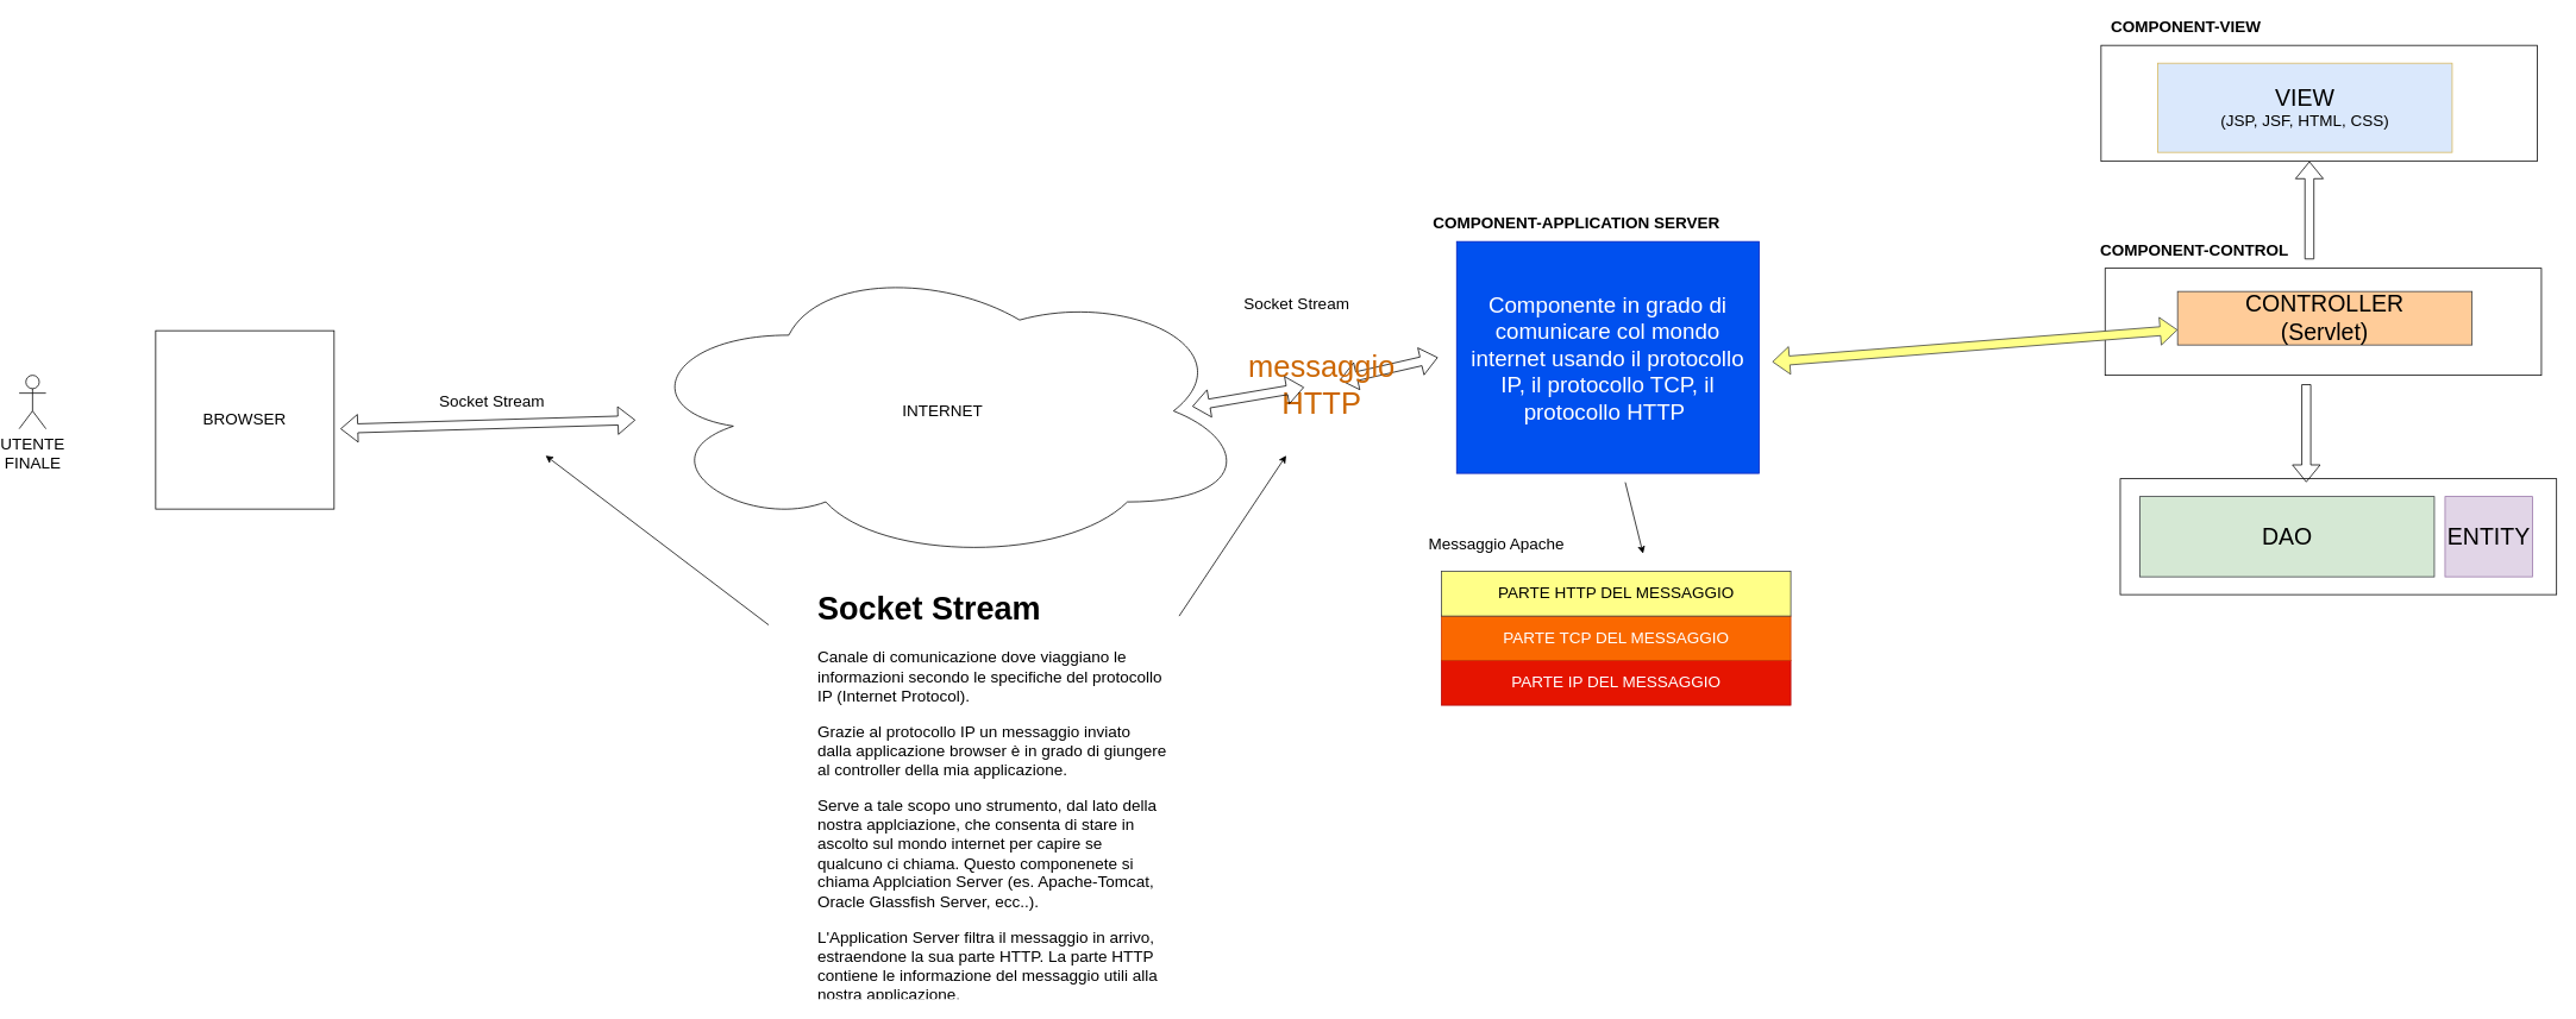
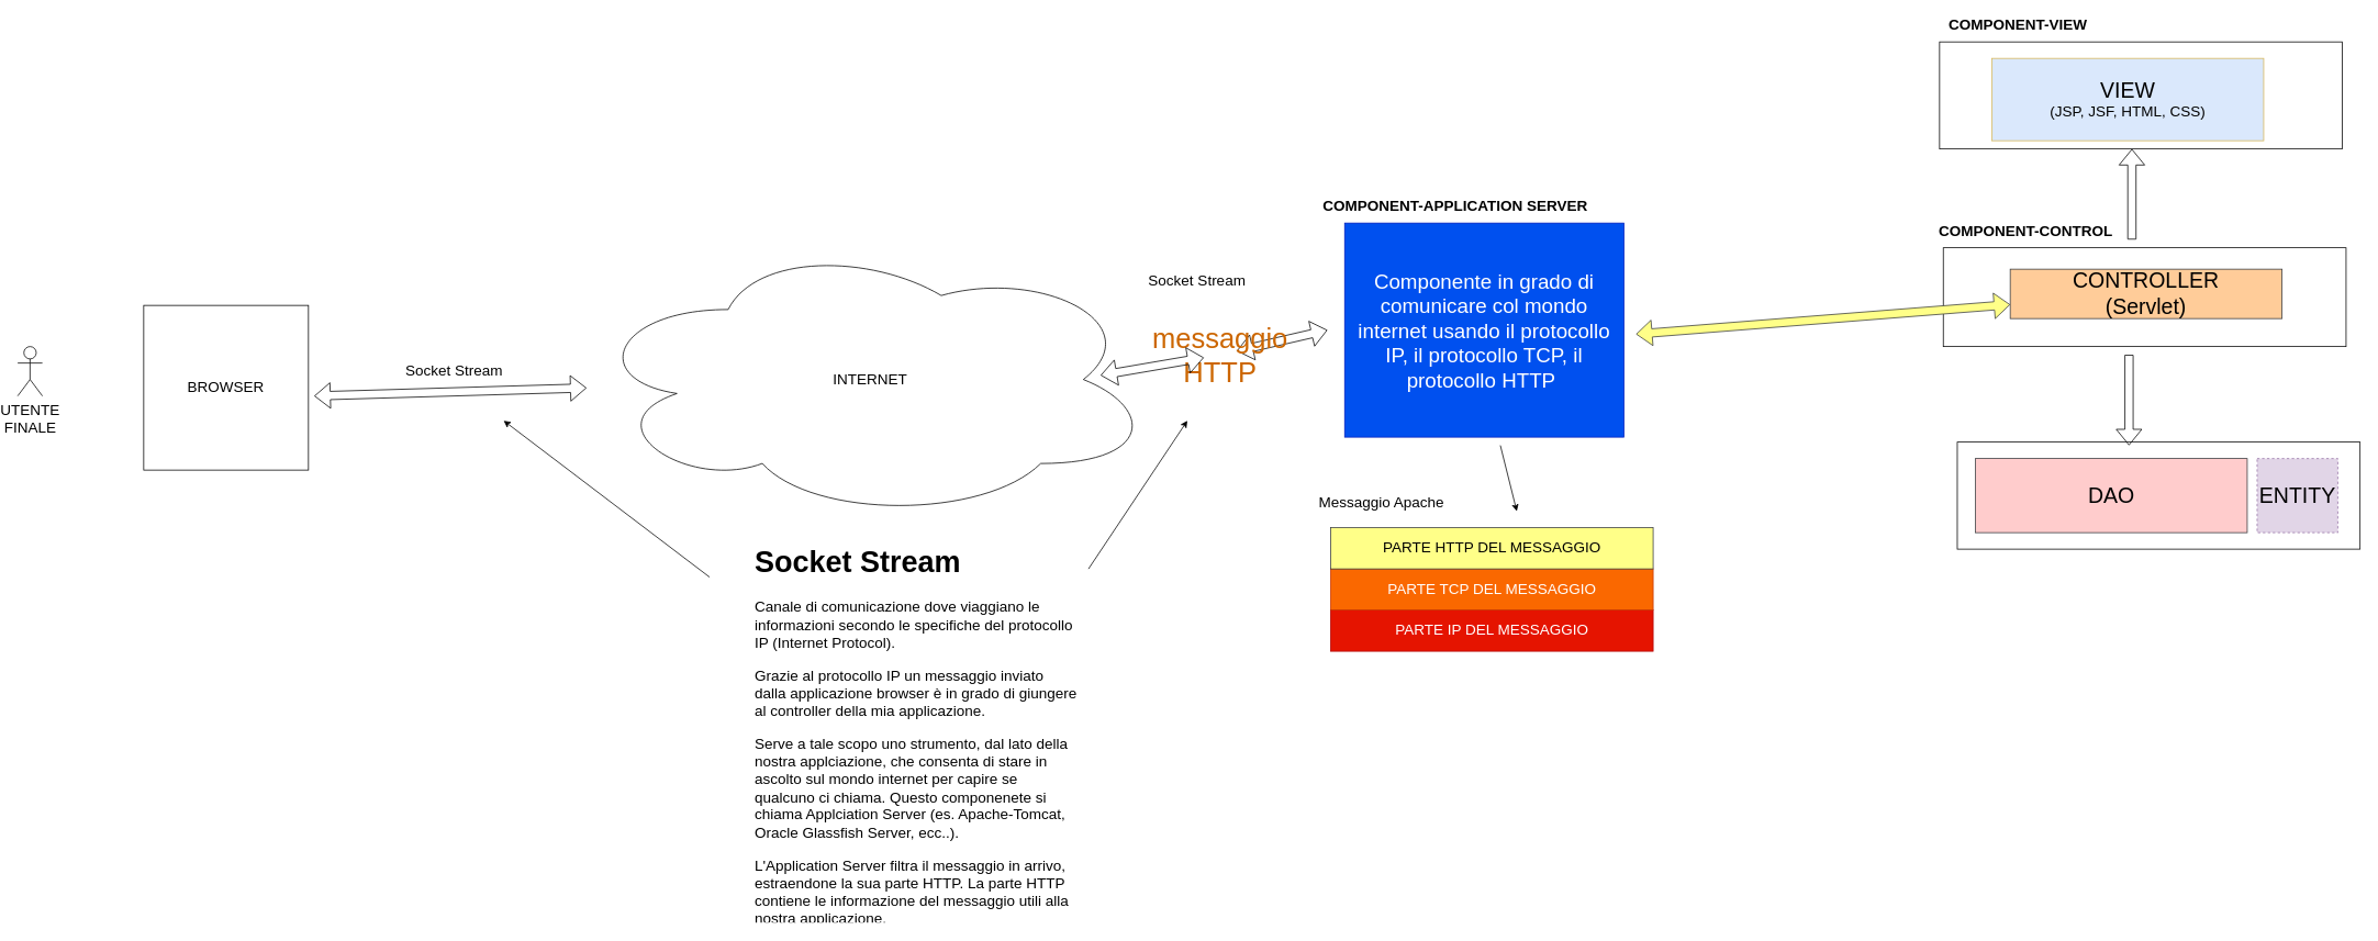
  <mxCell id="0" />
  <mxCell id="1" parent="0" />
  <mxCell id="2" value="INTERNET" style="ellipse;shape=cloud;whiteSpace=wrap;html=1;fontSize=18;" vertex="1" parent="1"><mxGeometry x="710" y="290" width="690" height="340" as="geometry" /></mxCell>
  <mxCell id="3" value="BROWSER" style="whiteSpace=wrap;html=1;aspect=fixed;fontSize=18;" vertex="1" parent="1"><mxGeometry x="173" y="370" width="200" height="200" as="geometry" /></mxCell>
  <mxCell id="4" value="UTENTE &lt;br&gt;FINALE" style="shape=umlActor;verticalLabelPosition=bottom;verticalAlign=top;html=1;outlineConnect=0;fontSize=18;" vertex="1" parent="1"><mxGeometry x="20" y="420" width="30" height="60" as="geometry" /></mxCell>
  <mxCell id="5" value="" style="shape=flexArrow;endArrow=classic;startArrow=classic;html=1;fontSize=18;" edge="1" parent="1" target="2"><mxGeometry width="50" height="50" relative="1" as="geometry"><mxPoint x="380" y="480" as="sourcePoint" /><mxPoint x="460" y="570" as="targetPoint" /></mxGeometry></mxCell>
  <mxCell id="6" value="" style="shape=flexArrow;endArrow=classic;startArrow=classic;html=1;fontSize=18;" edge="1" parent="1" source="19"><mxGeometry width="50" height="50" relative="1" as="geometry"><mxPoint x="1334.69" y="454.9" as="sourcePoint" /><mxPoint x="1610" y="400" as="targetPoint" /></mxGeometry></mxCell>
  <mxCell id="7" value="Socket Stream" style="text;html=1;strokeColor=none;fillColor=none;align=center;verticalAlign=middle;whiteSpace=wrap;rounded=0;fontSize=18;" vertex="1" parent="1"><mxGeometry x="440" y="440" width="220" height="20" as="geometry" /></mxCell>
  <mxCell id="8" value="Socket Stream" style="text;html=1;strokeColor=none;fillColor=none;align=center;verticalAlign=middle;whiteSpace=wrap;rounded=0;fontSize=18;" vertex="1" parent="1"><mxGeometry x="1341.75" y="330" width="220" height="20" as="geometry" /></mxCell>
  <mxCell id="9" value="&lt;h1&gt;Socket Stream&lt;/h1&gt;&lt;p&gt;Canale di comunicazione dove viaggiano le informazioni secondo le specifiche del protocollo IP (Internet Protocol).&lt;/p&gt;&lt;p&gt;Grazie al protocollo IP un messaggio inviato dalla applicazione browser è in grado di giungere al controller della mia applicazione.&lt;/p&gt;&lt;p&gt;Serve a tale scopo uno strumento, dal lato della nostra applciazione, che consenta di stare in ascolto sul mondo internet per capire se qualcuno ci chiama. Questo componenete si chiama Applciation Server (es. Apache-Tomcat, Oracle Glassfish Server, ecc..).&lt;/p&gt;&lt;p&gt;&lt;span&gt;L'Application Server filtra il messaggio in arrivo, estraendone la sua parte HTTP. La parte HTTP contiene le informazione del messaggio utili alla nostra applicazione.&lt;/span&gt;&lt;br&gt;&lt;/p&gt;&lt;p&gt;&lt;br&gt;&lt;/p&gt;&lt;p&gt;&lt;br&gt;&lt;/p&gt;" style="text;html=1;strokeColor=none;fillColor=none;spacing=5;spacingTop=-20;whiteSpace=wrap;overflow=hidden;rounded=0;fontSize=18;" vertex="1" parent="1"><mxGeometry x="910" y="646" width="400" height="474" as="geometry" /></mxCell>
  <mxCell id="10" value="" style="endArrow=classic;html=1;fontSize=18;" edge="1" parent="1"><mxGeometry width="50" height="50" relative="1" as="geometry"><mxPoint x="860" y="700" as="sourcePoint" /><mxPoint x="610" y="510" as="targetPoint" /></mxGeometry></mxCell>
  <mxCell id="11" value="" style="endArrow=classic;html=1;fontSize=18;" edge="1" parent="1"><mxGeometry width="50" height="50" relative="1" as="geometry"><mxPoint x="1320" y="690" as="sourcePoint" /><mxPoint x="1440" y="510" as="targetPoint" /></mxGeometry></mxCell>
  <mxCell id="12" value="&lt;font style=&quot;font-size: 25px&quot;&gt;Componente in grado di comunicare col mondo internet usando il protocollo IP, il protocollo TCP, il protocollo HTTP&amp;nbsp;&lt;/font&gt;" style="rounded=0;whiteSpace=wrap;html=1;fillColor=#0050ef;strokeColor=#001DBC;fontColor=#ffffff;" vertex="1" parent="1"><mxGeometry x="1631" y="270" width="339" height="260" as="geometry" /></mxCell>
  <mxCell id="13" value="COMPONENT-APPLICATION SERVER" style="text;html=1;strokeColor=none;fillColor=none;align=center;verticalAlign=middle;whiteSpace=wrap;rounded=0;fontSize=18;fontStyle=1" vertex="1" parent="1"><mxGeometry x="1601" y="240" width="329" height="20" as="geometry" /></mxCell>
  <mxCell id="14" value="PARTE IP DEL MESSAGGIO&lt;span style=&quot;color: rgba(0 , 0 , 0 , 0) ; font-family: monospace ; font-size: 0px&quot;&gt;%3CmxGraphModel%3E%3Croot%3E%3CmxCell%20id%3D%220%22%2F%3E%3CmxCell%20id%3D%221%22%20parent%3D%220%22%2F%3E%3CmxCell%20id%3D%222%22%20value%3D%22%22%20style%3D%22rounded%3D0%3BwhiteSpace%3Dwrap%3Bhtml%3D1%3B%22%20vertex%3D%221%22%20parent%3D%221%22%3E%3CmxGeometry%20x%3D%22843.5%22%20y%3D%224190%22%20width%3D%22489%22%20height%3D%22290%22%20as%3D%22geometry%22%2F%3E%3C%2FmxCell%3E%3CmxCell%20id%3D%223%22%20value%3D%22COMPONENT-CONTROL%22%20style%3D%22text%3Bhtml%3D1%3BstrokeColor%3Dnone%3BfillColor%3Dnone%3Balign%3Dcenter%3BverticalAlign%3Dmiddle%3BwhiteSpace%3Dwrap%3Brounded%3D0%3BfontSize%3D18%3BfontStyle%3D1%22%20vertex%3D%221%22%20parent%3D%221%22%3E%3CmxGeometry%20x%3D%22814.5%22%20y%3D%224160%22%20width%3D%22258%22%20height%3D%2220%22%20as%3D%22geometry%22%2F%3E%3C%2FmxCell%3E%3C%2Froot%3E%3C%2FmxGraphModel%3E&lt;/span&gt;" style="rounded=0;whiteSpace=wrap;html=1;fontSize=18;fillColor=#e51400;strokeColor=#B20000;fontColor=#ffffff;" vertex="1" parent="1"><mxGeometry x="1614" y="740" width="391.5" height="50" as="geometry" /></mxCell>
  <mxCell id="15" value="Messaggio Apache" style="text;html=1;strokeColor=none;fillColor=none;align=center;verticalAlign=middle;whiteSpace=wrap;rounded=0;fontSize=18;" vertex="1" parent="1"><mxGeometry x="1576.5" y="600" width="198" height="20" as="geometry" /></mxCell>
  <mxCell id="16" value="" style="endArrow=classic;html=1;fontSize=18;" edge="1" parent="1"><mxGeometry width="50" height="50" relative="1" as="geometry"><mxPoint x="1820" y="540" as="sourcePoint" /><mxPoint x="1840" y="620" as="targetPoint" /></mxGeometry></mxCell>
  <mxCell id="17" value="PARTE TCP DEL MESSAGGIO&lt;span style=&quot;color: rgba(0 , 0 , 0 , 0) ; font-family: monospace ; font-size: 0px&quot;&gt;%3CmxGraphModel%3E%3Croot%3E%3CmxCell%20id%3D%220%22%2F%3E%3CmxCell%20id%3D%221%22%20parent%3D%220%22%2F%3E%3CmxCell%20id%3D%222%22%20value%3D%22%22%20style%3D%22rounded%3D0%3BwhiteSpace%3Dwrap%3Bhtml%3D1%3B%22%20vertex%3D%221%22%20parent%3D%221%22%3E%3CmxGeometry%20x%3D%22843.5%22%20y%3D%224190%22%20width%3D%22489%22%20height%3D%22290%22%20as%3D%22geometry%22%2F%3E%3C%2FmxCell%3E%3CmxCell%20id%3D%223%22%20value%3D%22COMPONENT-CONTROL%22%20style%3D%22text%3Bhtml%3D1%3BstrokeColor%3Dnone%3BfillColor%3Dnone%3Balign%3Dcenter%3BverticalAlign%3Dmiddle%3BwhiteSpace%3Dwrap%3Brounded%3D0%3BfontSize%3D18%3BfontStyle%3D1%22%20vertex%3D%221%22%20parent%3D%221%22%3E%3CmxGeometry%20x%3D%22814.5%22%20y%3D%224160%22%20width%3D%22258%22%20height%3D%2220%22%20as%3D%22geometry%22%2F%3E%3C%2FmxCell%3E%3C%2Froot%3E%3C%2FmxGraphModel%3E&lt;/span&gt;" style="rounded=0;whiteSpace=wrap;html=1;fontSize=18;fillColor=#fa6800;strokeColor=#C73500;fontColor=#ffffff;" vertex="1" parent="1"><mxGeometry x="1614" y="690" width="391.5" height="50" as="geometry" /></mxCell>
  <mxCell id="18" value="PARTE HTTP DEL MESSAGGIO&lt;span style=&quot;color: rgba(0 , 0 , 0 , 0) ; font-family: monospace ; font-size: 0px&quot;&gt;%3CmxGraphModel%3E%3Croot%3E%3CmxCell%20id%3D%220%22%2F%3E%3CmxCell%20id%3D%221%22%20parent%3D%220%22%2F%3E%3CmxCell%20id%3D%222%22%20value%3D%22%22%20style%3D%22rounded%3D0%3BwhiteSpace%3Dwrap%3Bhtml%3D1%3B%22%20vertex%3D%221%22%20parent%3D%221%22%3E%3CmxGeometry%20x%3D%22843.5%22%20y%3D%224190%22%20width%3D%22489%22%20height%3D%22290%22%20as%3D%22geometry%22%2F%3E%3C%2FmxCell%3E%3CmxCell%20id%3D%223%22%20value%3D%22COMPONENT-CONTROL%22%20style%3D%22text%3Bhtml%3D1%3BstrokeColor%3Dnone%3BfillColor%3Dnone%3Balign%3Dcenter%3BverticalAlign%3Dmiddle%3BwhiteSpace%3Dwrap%3Brounded%3D0%3BfontSize%3D18%3BfontStyle%3D1%22%20vertex%3D%221%22%20parent%3D%221%22%3E%3CmxGeometry%20x%3D%22814.5%22%20y%3D%224160%22%20width%3D%22258%22%20height%3D%2220%22%20as%3D%22geometry%22%2F%3E%3C%2FmxCell%3E%3C%2Froot%3E%3C%2FmxGraphModel%3E&lt;/span&gt;" style="rounded=0;whiteSpace=wrap;html=1;fontSize=18;fillColor=#ffff88;strokeColor=#36393d;" vertex="1" parent="1"><mxGeometry x="1614" y="640" width="391.5" height="50" as="geometry" /></mxCell>
  <mxCell id="19" value="messaggio&lt;br style=&quot;font-size: 34px;&quot;&gt;HTTP" style="text;html=1;strokeColor=none;fillColor=none;align=center;verticalAlign=middle;whiteSpace=wrap;rounded=0;fontSize=34;fontColor=#CC6600;" vertex="1" parent="1"><mxGeometry x="1460" y="420" width="40" height="20" as="geometry" /></mxCell>
  <mxCell id="20" value="" style="shape=flexArrow;endArrow=classic;startArrow=classic;html=1;fontSize=18;" edge="1" parent="1" target="19"><mxGeometry width="50" height="50" relative="1" as="geometry"><mxPoint x="1334.69" y="454.9" as="sourcePoint" /><mxPoint x="1610" y="400" as="targetPoint" /></mxGeometry></mxCell>
  <mxCell id="21" value="" style="rounded=0;whiteSpace=wrap;html=1;" vertex="1" parent="1"><mxGeometry x="2374.75" y="536" width="489" height="130" as="geometry" /></mxCell>
  <mxCell id="22" value="" style="rounded=0;whiteSpace=wrap;html=1;" vertex="1" parent="1"><mxGeometry x="2353.25" y="50" width="489" height="130" as="geometry" /></mxCell>
  <mxCell id="23" value="" style="rounded=0;whiteSpace=wrap;html=1;" vertex="1" parent="1"><mxGeometry x="2357.75" y="300" width="489" height="120" as="geometry" /></mxCell>
  <mxCell id="24" value="&lt;font&gt;&lt;span style=&quot;font-size: 26px&quot;&gt;VIEW &lt;/span&gt;&lt;br&gt;&lt;font style=&quot;font-size: 18px&quot;&gt;(JSP, JSF, HTML, CSS)&lt;/font&gt;&lt;/font&gt;" style="rounded=0;whiteSpace=wrap;html=1;fillColor=#dae8fc;strokeColor=#d6b656;" vertex="1" parent="1"><mxGeometry x="2416.75" y="70" width="330" height="100" as="geometry" /></mxCell>
  <mxCell id="25" value="" style="shape=flexArrow;endArrow=classic;html=1;" edge="1" parent="1"><mxGeometry width="50" height="50" relative="1" as="geometry"><mxPoint x="2586.75" y="290" as="sourcePoint" /><mxPoint x="2586.75" y="180" as="targetPoint" /></mxGeometry></mxCell>
  <mxCell id="26" value="&lt;font style=&quot;font-size: 26px&quot;&gt;CONTROLLER&lt;br&gt;(Servlet)&lt;br&gt;&lt;/font&gt;" style="rounded=0;whiteSpace=wrap;html=1;fillColor=#ffcc99;strokeColor=#36393d;" vertex="1" parent="1"><mxGeometry x="2439" y="326" width="330" height="60" as="geometry" /></mxCell>
  <mxCell id="27" value="" style="shape=flexArrow;endArrow=classic;html=1;" edge="1" parent="1"><mxGeometry width="50" height="50" relative="1" as="geometry"><mxPoint x="2583.25" y="430" as="sourcePoint" /><mxPoint x="2583.25" y="540" as="targetPoint" /></mxGeometry></mxCell>
- <mxCell id="28" value="&lt;font style=&quot;font-size: 26px&quot;&gt;DAO&lt;/font&gt;" style="rounded=0;whiteSpace=wrap;html=1;fillColor=#d5e8d4;strokeColor=#36393d;" vertex="1" parent="1"><mxGeometry x="2396.75" y="556" width="330" height="90" as="geometry" /></mxCell>
- <mxCell id="29" value="&lt;font style=&quot;font-size: 26px&quot;&gt;ENTITY&lt;/font&gt;" style="rounded=0;whiteSpace=wrap;html=1;fillColor=#e1d5e7;strokeColor=#9673a6;" vertex="1" parent="1"><mxGeometry x="2738.75" y="556" width="98" height="90" as="geometry" /></mxCell>
+ <mxCell id="28" value="&lt;font style=&quot;font-size: 26px&quot;&gt;DAO&lt;/font&gt;" style="rounded=0;whiteSpace=wrap;html=1;fillColor=#ffcccc;strokeColor=#36393d;" vertex="1" parent="1"><mxGeometry x="2396.75" y="556" width="330" height="90" as="geometry" /></mxCell>
+ <mxCell id="29" value="&lt;font style=&quot;font-size: 26px&quot;&gt;ENTITY&lt;/font&gt;" style="rounded=0;whiteSpace=wrap;html=1;fillColor=#e1d5e7;strokeColor=#9673a6;dashed=1;" vertex="1" parent="1"><mxGeometry x="2738.75" y="556" width="98" height="90" as="geometry" /></mxCell>
  <mxCell id="30" value="COMPONENT-VIEW" style="text;html=1;strokeColor=none;fillColor=none;align=center;verticalAlign=middle;whiteSpace=wrap;rounded=0;fontSize=18;fontStyle=1" vertex="1" parent="1"><mxGeometry x="2349.75" y="20" width="197" height="20" as="geometry" /></mxCell>
  <mxCell id="31" value="COMPONENT-CONTROL" style="text;html=1;strokeColor=none;fillColor=none;align=center;verticalAlign=middle;whiteSpace=wrap;rounded=0;fontSize=18;fontStyle=1" vertex="1" parent="1"><mxGeometry x="2328.75" y="270" width="258" height="20" as="geometry" /></mxCell>
  <mxCell id="32" value="" style="shape=flexArrow;endArrow=classic;startArrow=classic;html=1;fontSize=18;fillColor=#ffff88;strokeColor=#36393d;" edge="1" parent="1" target="26"><mxGeometry width="50" height="50" relative="1" as="geometry"><mxPoint x="1984.69" y="404.9" as="sourcePoint" /><mxPoint x="2388.25" y="350" as="targetPoint" /></mxGeometry></mxCell>
